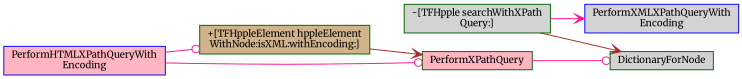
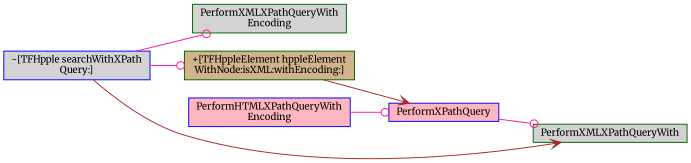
  digraph {
    fontname=Merriweather
    rankdir=LR
    node [color=darkgreen fillcolor=lightgrey fontname=Merriweather fontsize=10 shape=record style=filled]
    edge [arrowhead=odot color=deeppink fontname=Merriweather fontsize=10 labelfontname=Helvetica labelfontsize=10 style=solid]
-   n1 [fontcolor=black height=0.2 label="-[TFHpple searchWithXPath\lQuery:]" width=0.4]
-   n2 [color=blue height=0.2 label="PerformXMLXPathQueryWith\lEncoding" width=0.4]
+   n1 [color=blue fontcolor=black height=0.2 label="-[TFHpple searchWithXPath\lQuery:]" width=0.4]
+   n2 [height=0.2 label="PerformXMLXPathQueryWith\lEncoding" width=0.4]
    n3 [fillcolor=tan height=0.2 label="+[TFHppleElement hppleElement\lWithNode:isXML:withEncoding:]" width=0.4]
-   n4 [height=0.2 label=DictionaryForNode width=0.4]
+   n4 [height=0.2 label=PerformXMLXPathQueryWith width=0.4]
    n5 [color=blue fillcolor=lightpink height=0.2 label="PerformHTMLXPathQueryWith\lEncoding" width=0.4]
-   n6 [fillcolor=lightpink height=0.2 label=PerformXPathQuery width=0.4]
-   n1 -> n2 [arrowhead=vee]
-   n5 -> n3
+   n6 [color=blue fillcolor=lightpink height=0.2 label=PerformXPathQuery width=0.4]
+   n1 -> n2
+   n1 -> n3
    n1 -> n4 [arrowhead=vee color=brown]
    n3 -> n6 [arrowhead=vee color=brown]
    n5 -> n6
    n6 -> n4
  }
